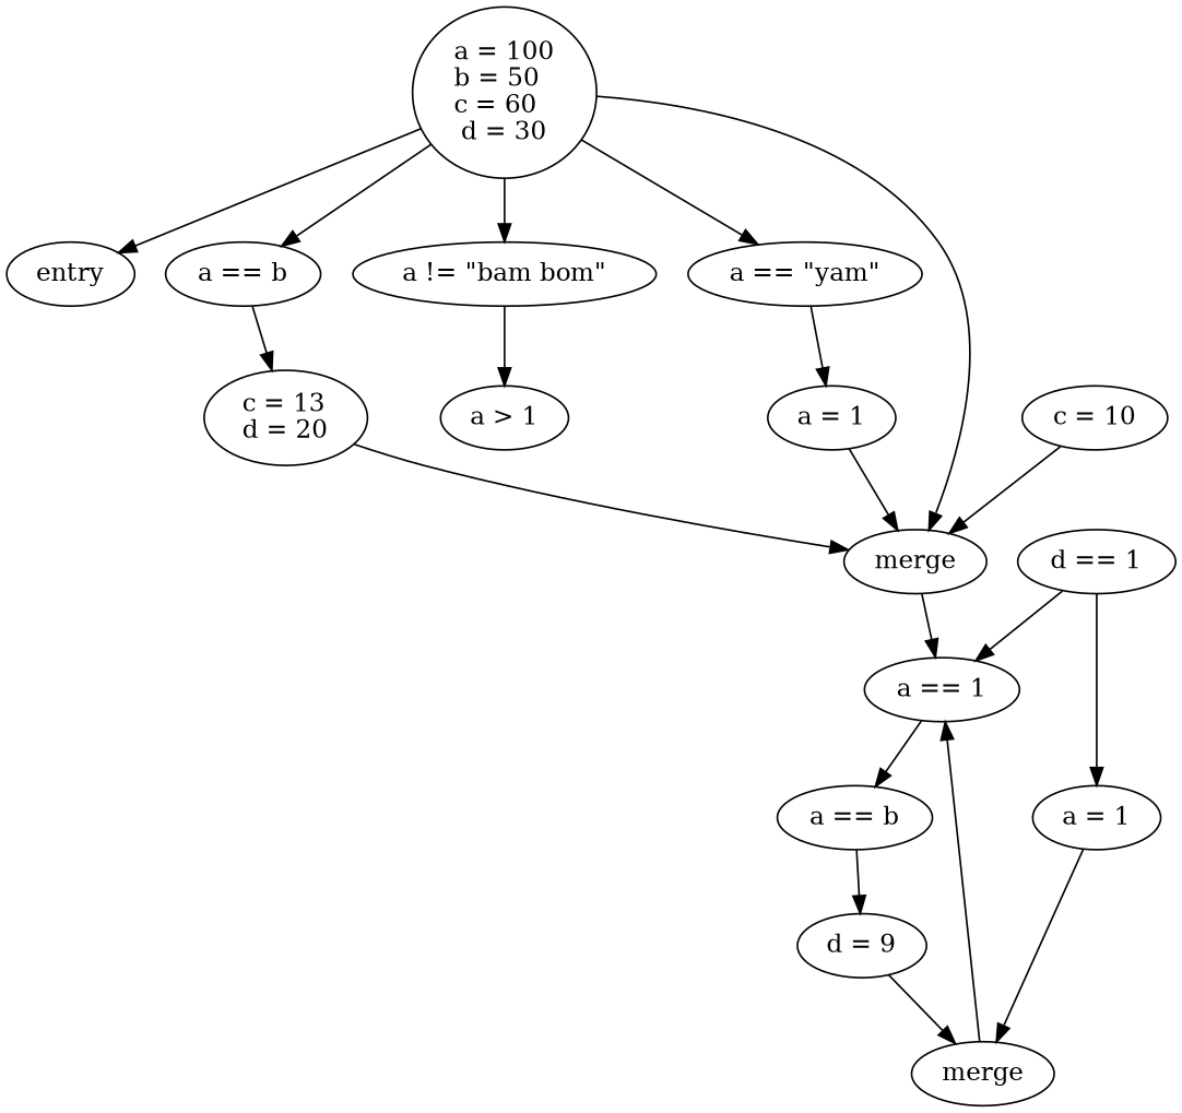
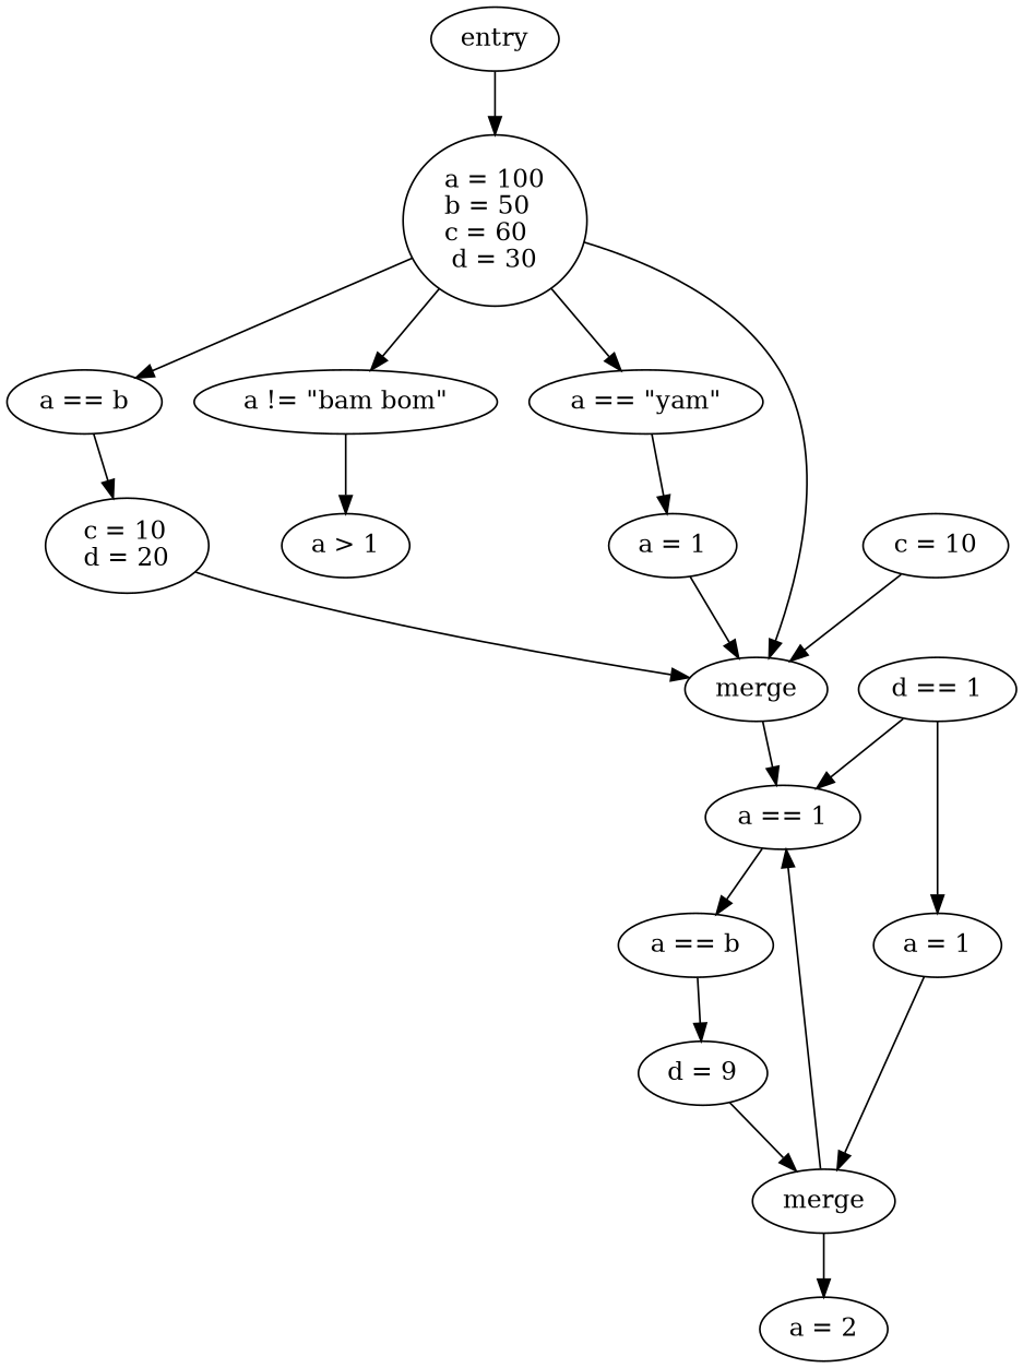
  digraph {
    n1 [label=entry]
    n2 [label="a = 100\lb = 50\lc = 60\ld = 30"]
    n3 [label="a == b"]
    n4 [label="a != \"bam bom\""]
    n5 [label="a == \"yam\""]
    n6 [label=merge]
-   n7 [label="c = 13\ld = 20"]
+   n7 [label="c = 10\ld = 20"]
    n8 [label="a > 1"]
    n9 [label="a = 1"]
    n10 [label="a == 1"]
    n11 [label="c = 10"]
    n12 [label="a == b"]
    n13 [label="d == 1"]
    n14 [label="a = 1"]
    n15 [label="d = 9"]
    n16 [label=merge]
-   n2 -> n1
+   n17 [label="a = 2"]
+   n1 -> n2
    n2 -> n3
    n2 -> n4
    n2 -> n5
    n2 -> n6
    n3 -> n7
    n4 -> n8
    n5 -> n9
    n6 -> n10
    n7 -> n6
    n9 -> n6
    n10 -> n12
    n11 -> n6
    n12 -> n15
    n13 -> n10
    n13 -> n14
    n14 -> n16
    n15 -> n16
    n16 -> n10
+   n16 -> n17
  }
